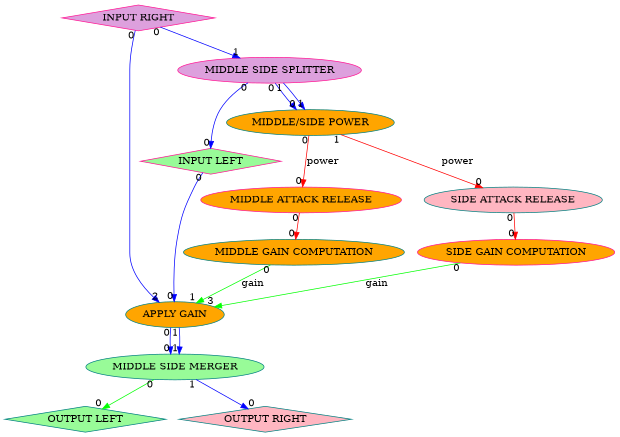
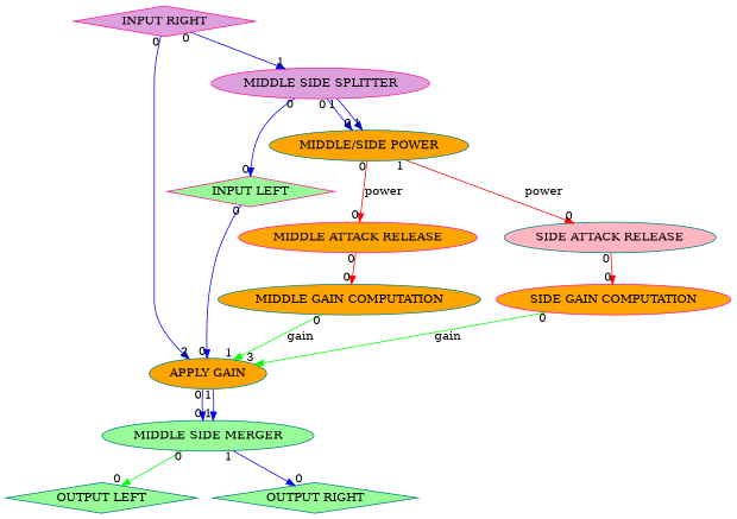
  digraph {
    node [color=teal fillcolor=orange style=filled]
    edge [color=blue headlabel=0 taillabel=0]
    "INPUT LEFT" [color=deeppink fillcolor=palegreen shape=diamond]
    "INPUT RIGHT" [color=deeppink fillcolor=plum shape=diamond]
    "OUTPUT LEFT" [fillcolor=palegreen shape=diamond]
-   "OUTPUT RIGHT" [fillcolor=lightpink shape=diamond]
+   "OUTPUT RIGHT" [fillcolor=palegreen shape=diamond]
    "APPLY GAIN"
    "MIDDLE SIDE SPLITTER" [color=deeppink fillcolor=plum]
    "MIDDLE/SIDE POWER"
    "MIDDLE SIDE MERGER" [fillcolor=palegreen]
    "MIDDLE ATTACK RELEASE" [color=deeppink]
    "SIDE ATTACK RELEASE" [fillcolor=lightpink]
    "MIDDLE GAIN COMPUTATION"
    "SIDE GAIN COMPUTATION" [color=deeppink]
    subgraph sub_1 {
      "INPUT LEFT"
      "INPUT RIGHT"
      "OUTPUT LEFT"
      "OUTPUT RIGHT"
    }
    "INPUT LEFT" -> "APPLY GAIN"
    "INPUT RIGHT" -> "APPLY GAIN" [headlabel=2]
    "INPUT RIGHT" -> "MIDDLE SIDE SPLITTER" [headlabel=1]
    "APPLY GAIN" -> "MIDDLE SIDE MERGER"
    "APPLY GAIN" -> "MIDDLE SIDE MERGER" [headlabel=1 taillabel=1]
    "MIDDLE SIDE SPLITTER" -> "INPUT LEFT"
    "MIDDLE SIDE SPLITTER" -> "MIDDLE/SIDE POWER"
    "MIDDLE SIDE SPLITTER" -> "MIDDLE/SIDE POWER" [headlabel=1 taillabel=1]
    "MIDDLE/SIDE POWER" -> "MIDDLE ATTACK RELEASE" [color=red label=power]
    "MIDDLE/SIDE POWER" -> "SIDE ATTACK RELEASE" [color=red label=power taillabel=1]
    "MIDDLE SIDE MERGER" -> "OUTPUT LEFT" [color=green]
    "MIDDLE SIDE MERGER" -> "OUTPUT RIGHT" [taillabel=1]
    "MIDDLE ATTACK RELEASE" -> "MIDDLE GAIN COMPUTATION" [color=red]
    "SIDE ATTACK RELEASE" -> "SIDE GAIN COMPUTATION" [color=red]
    "MIDDLE GAIN COMPUTATION" -> "APPLY GAIN" [color=green headlabel=1 label=gain]
    "SIDE GAIN COMPUTATION" -> "APPLY GAIN" [color=green headlabel=3 label=gain]
  }
